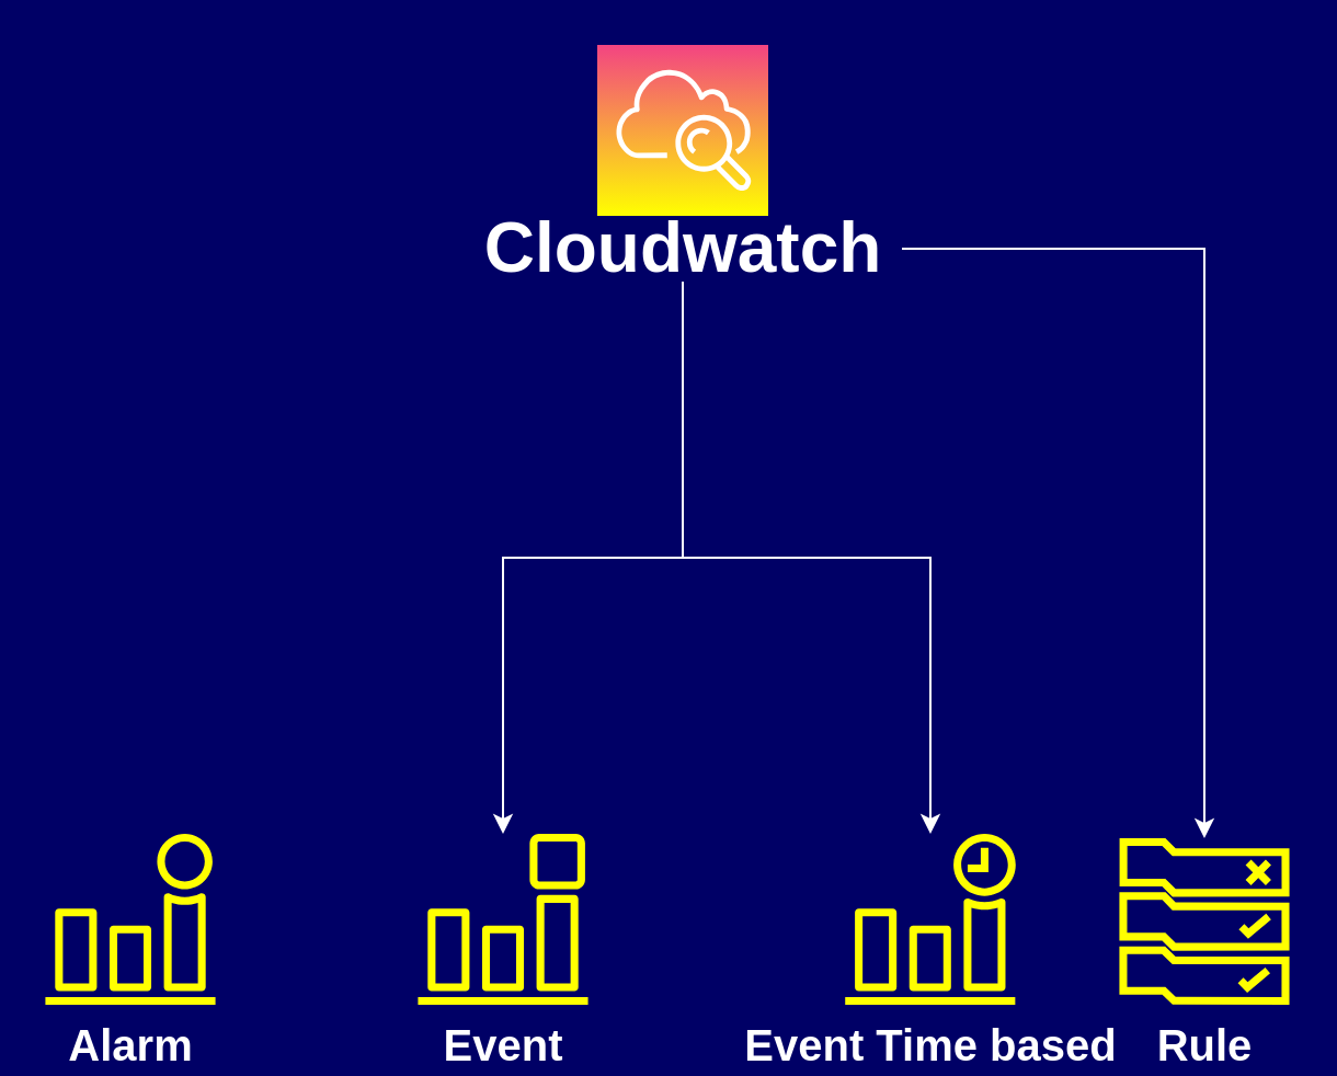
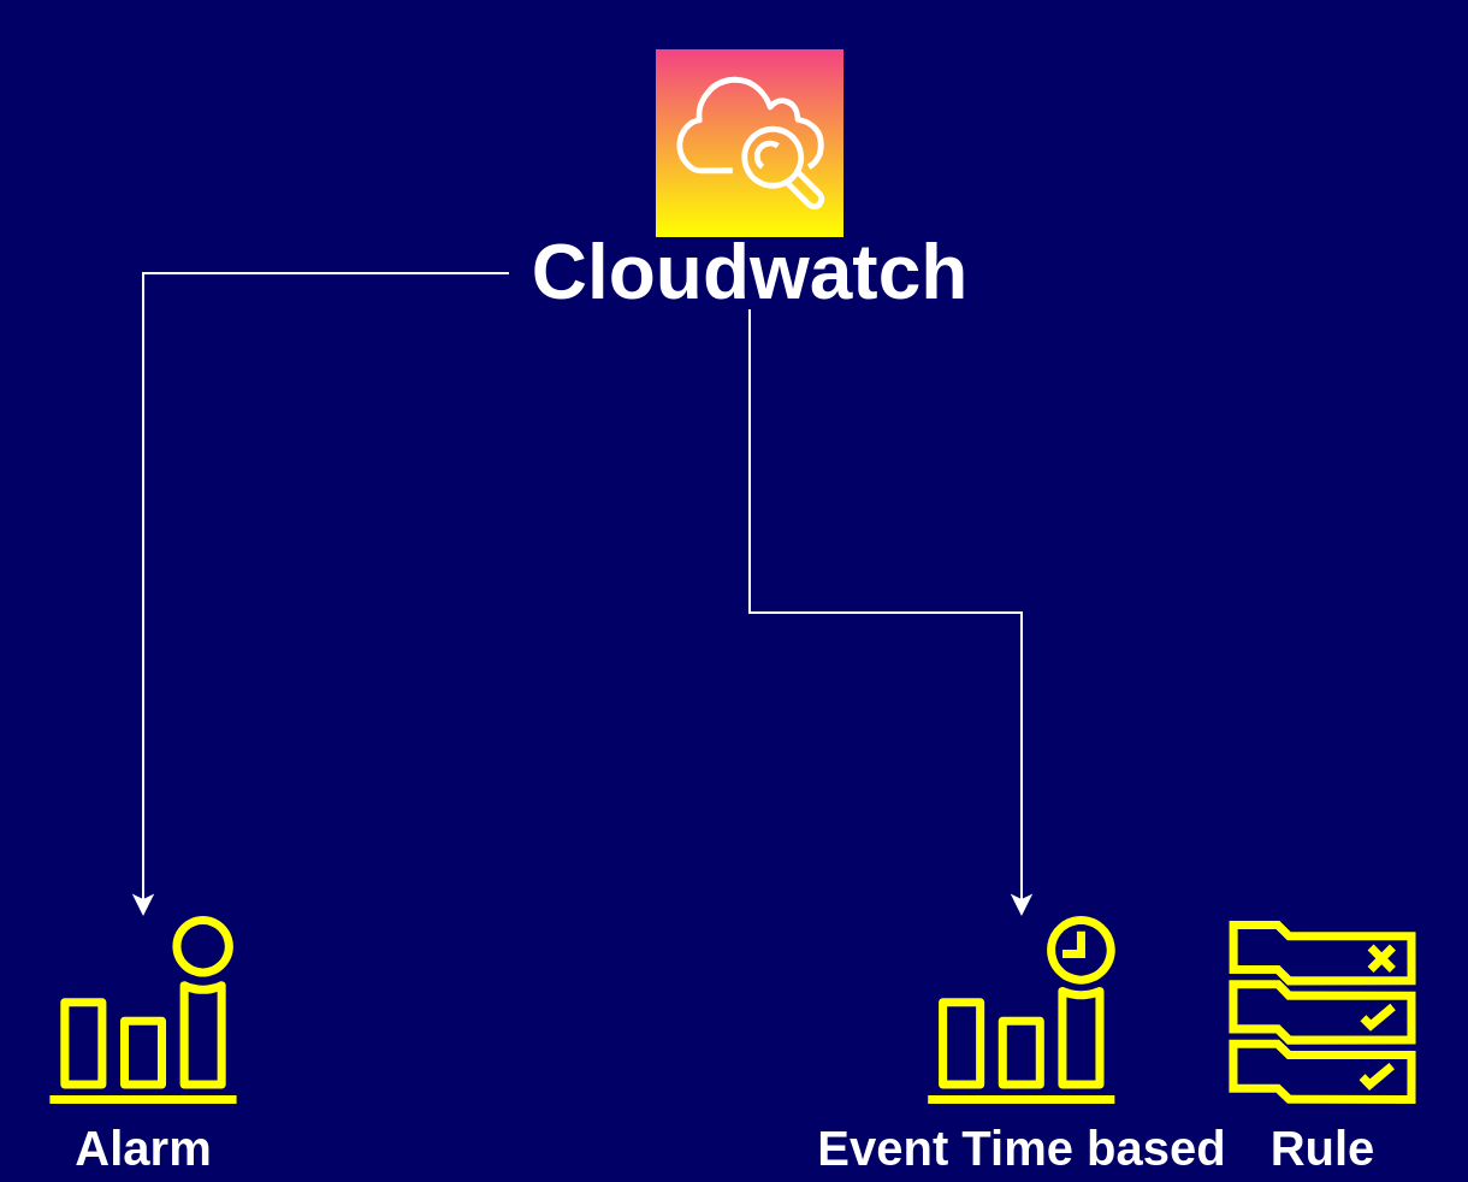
  <mxCell id="0" />
  <mxCell id="1" parent="0" />
  <mxCell id="2" value="" style="outlineConnect=0;fontColor=#232F3E;gradientColor=#F34482;gradientDirection=north;strokeColor=#ffffff;dashed=0;verticalLabelPosition=bottom;verticalAlign=top;align=center;html=1;fontSize=12;fontStyle=0;aspect=fixed;shape=mxgraph.aws4.resourceIcon;resIcon=mxgraph.aws4.cloudwatch;fillColor=#FFFF00;" vertex="1" parent="1"><mxGeometry x="272" y="20" width="78" height="78" as="geometry" /></mxCell>
- <mxCell id="4" style="edgeStyle=orthogonalEdgeStyle;rounded=0;orthogonalLoop=1;jettySize=auto;html=1;strokeColor=#FFFFFF;" edge="1" parent="1" source="7" target="9"><mxGeometry relative="1" as="geometry" /></mxCell>
+ <mxCell id="3" style="edgeStyle=orthogonalEdgeStyle;rounded=0;orthogonalLoop=1;jettySize=auto;html=1;strokeColor=#FFFFFF;" edge="1" parent="1" source="7" target="8"><mxGeometry relative="1" as="geometry" /></mxCell>
  <mxCell id="5" style="edgeStyle=orthogonalEdgeStyle;rounded=0;orthogonalLoop=1;jettySize=auto;html=1;strokeColor=#FFFFFF;" edge="1" parent="1" source="7" target="10"><mxGeometry relative="1" as="geometry" /></mxCell>
- <mxCell id="6" style="edgeStyle=orthogonalEdgeStyle;rounded=0;orthogonalLoop=1;jettySize=auto;html=1;strokeColor=#FFFFFF;" edge="1" parent="1" source="7" target="11"><mxGeometry relative="1" as="geometry" /></mxCell>
  <mxCell id="7" value="&lt;font color=&quot;#ffffff&quot; size=&quot;1&quot;&gt;&lt;b style=&quot;font-size: 32px&quot;&gt;Cloudwatch&lt;/b&gt;&lt;/font&gt;" style="text;html=1;resizable=0;autosize=1;align=center;verticalAlign=middle;points=[];fillColor=none;strokeColor=none;rounded=0;" vertex="1" parent="1"><mxGeometry x="211" y="98" width="200" height="30" as="geometry" /></mxCell>
  <mxCell id="8" value="&lt;font color=&quot;#ffffff&quot; size=&quot;1&quot;&gt;&lt;b style=&quot;font-size: 20px&quot;&gt;Alarm&lt;/b&gt;&lt;/font&gt;" style="outlineConnect=0;fontColor=#232F3E;gradientColor=none;strokeColor=none;dashed=0;verticalLabelPosition=bottom;verticalAlign=top;align=center;html=1;fontSize=12;fontStyle=0;aspect=fixed;pointerEvents=1;shape=mxgraph.aws4.alarm;fillColor=#FFFF00;" vertex="1" parent="1"><mxGeometry x="20" y="380" width="78" height="78" as="geometry" /></mxCell>
- <mxCell id="9" value="&lt;font style=&quot;font-size: 20px&quot; color=&quot;#ffffff&quot;&gt;&lt;b&gt;Event&lt;/b&gt;&lt;/font&gt;" style="outlineConnect=0;fontColor=#232F3E;gradientColor=none;strokeColor=none;dashed=0;verticalLabelPosition=bottom;verticalAlign=top;align=center;html=1;fontSize=12;fontStyle=0;aspect=fixed;pointerEvents=1;shape=mxgraph.aws4.event_event_based;fillColor=#FFFF00;" vertex="1" parent="1"><mxGeometry x="190" y="380" width="78" height="78" as="geometry" /></mxCell>
  <mxCell id="10" value="&lt;b&gt;&lt;font style=&quot;font-size: 20px&quot; color=&quot;#ffffff&quot;&gt;Event Time based&lt;/font&gt;&lt;/b&gt;" style="outlineConnect=0;fontColor=#232F3E;gradientColor=none;strokeColor=none;dashed=0;verticalLabelPosition=bottom;verticalAlign=top;align=center;html=1;fontSize=12;fontStyle=0;aspect=fixed;pointerEvents=1;shape=mxgraph.aws4.event_time_based;fillColor=#FFFF00;" vertex="1" parent="1"><mxGeometry x="385" y="380" width="78" height="78" as="geometry" /></mxCell>
  <mxCell id="11" value="&lt;b&gt;&lt;font style=&quot;font-size: 20px&quot; color=&quot;#ffffff&quot;&gt;Rule&lt;/font&gt;&lt;/b&gt;" style="outlineConnect=0;fontColor=#232F3E;gradientColor=none;strokeColor=none;dashed=0;verticalLabelPosition=bottom;verticalAlign=top;align=center;html=1;fontSize=12;fontStyle=0;aspect=fixed;pointerEvents=1;shape=mxgraph.aws4.rule_2;fillColor=#FFFF00;" vertex="1" parent="1"><mxGeometry x="510" y="382" width="78" height="76" as="geometry" /></mxCell>
